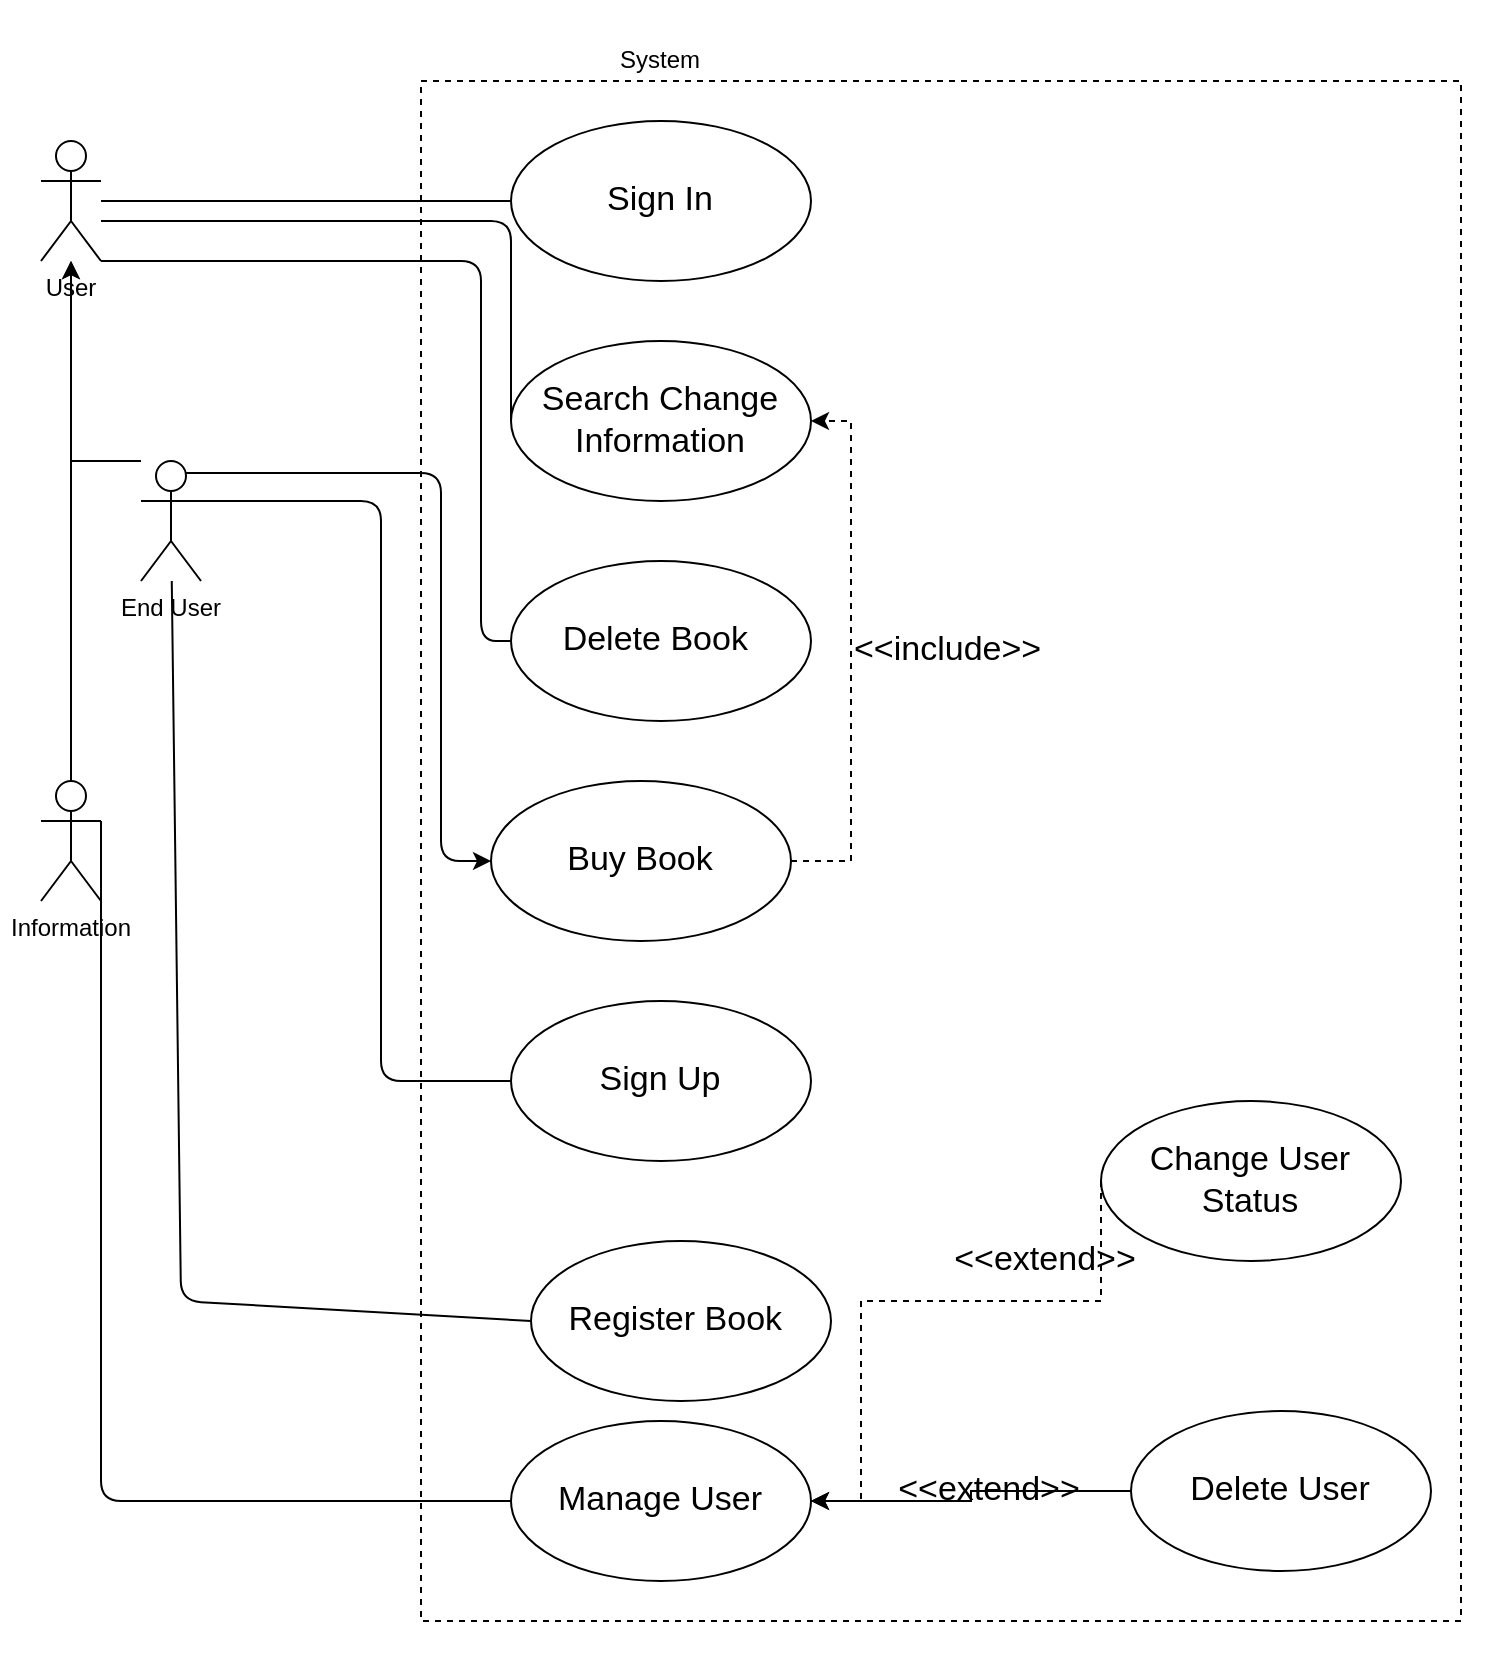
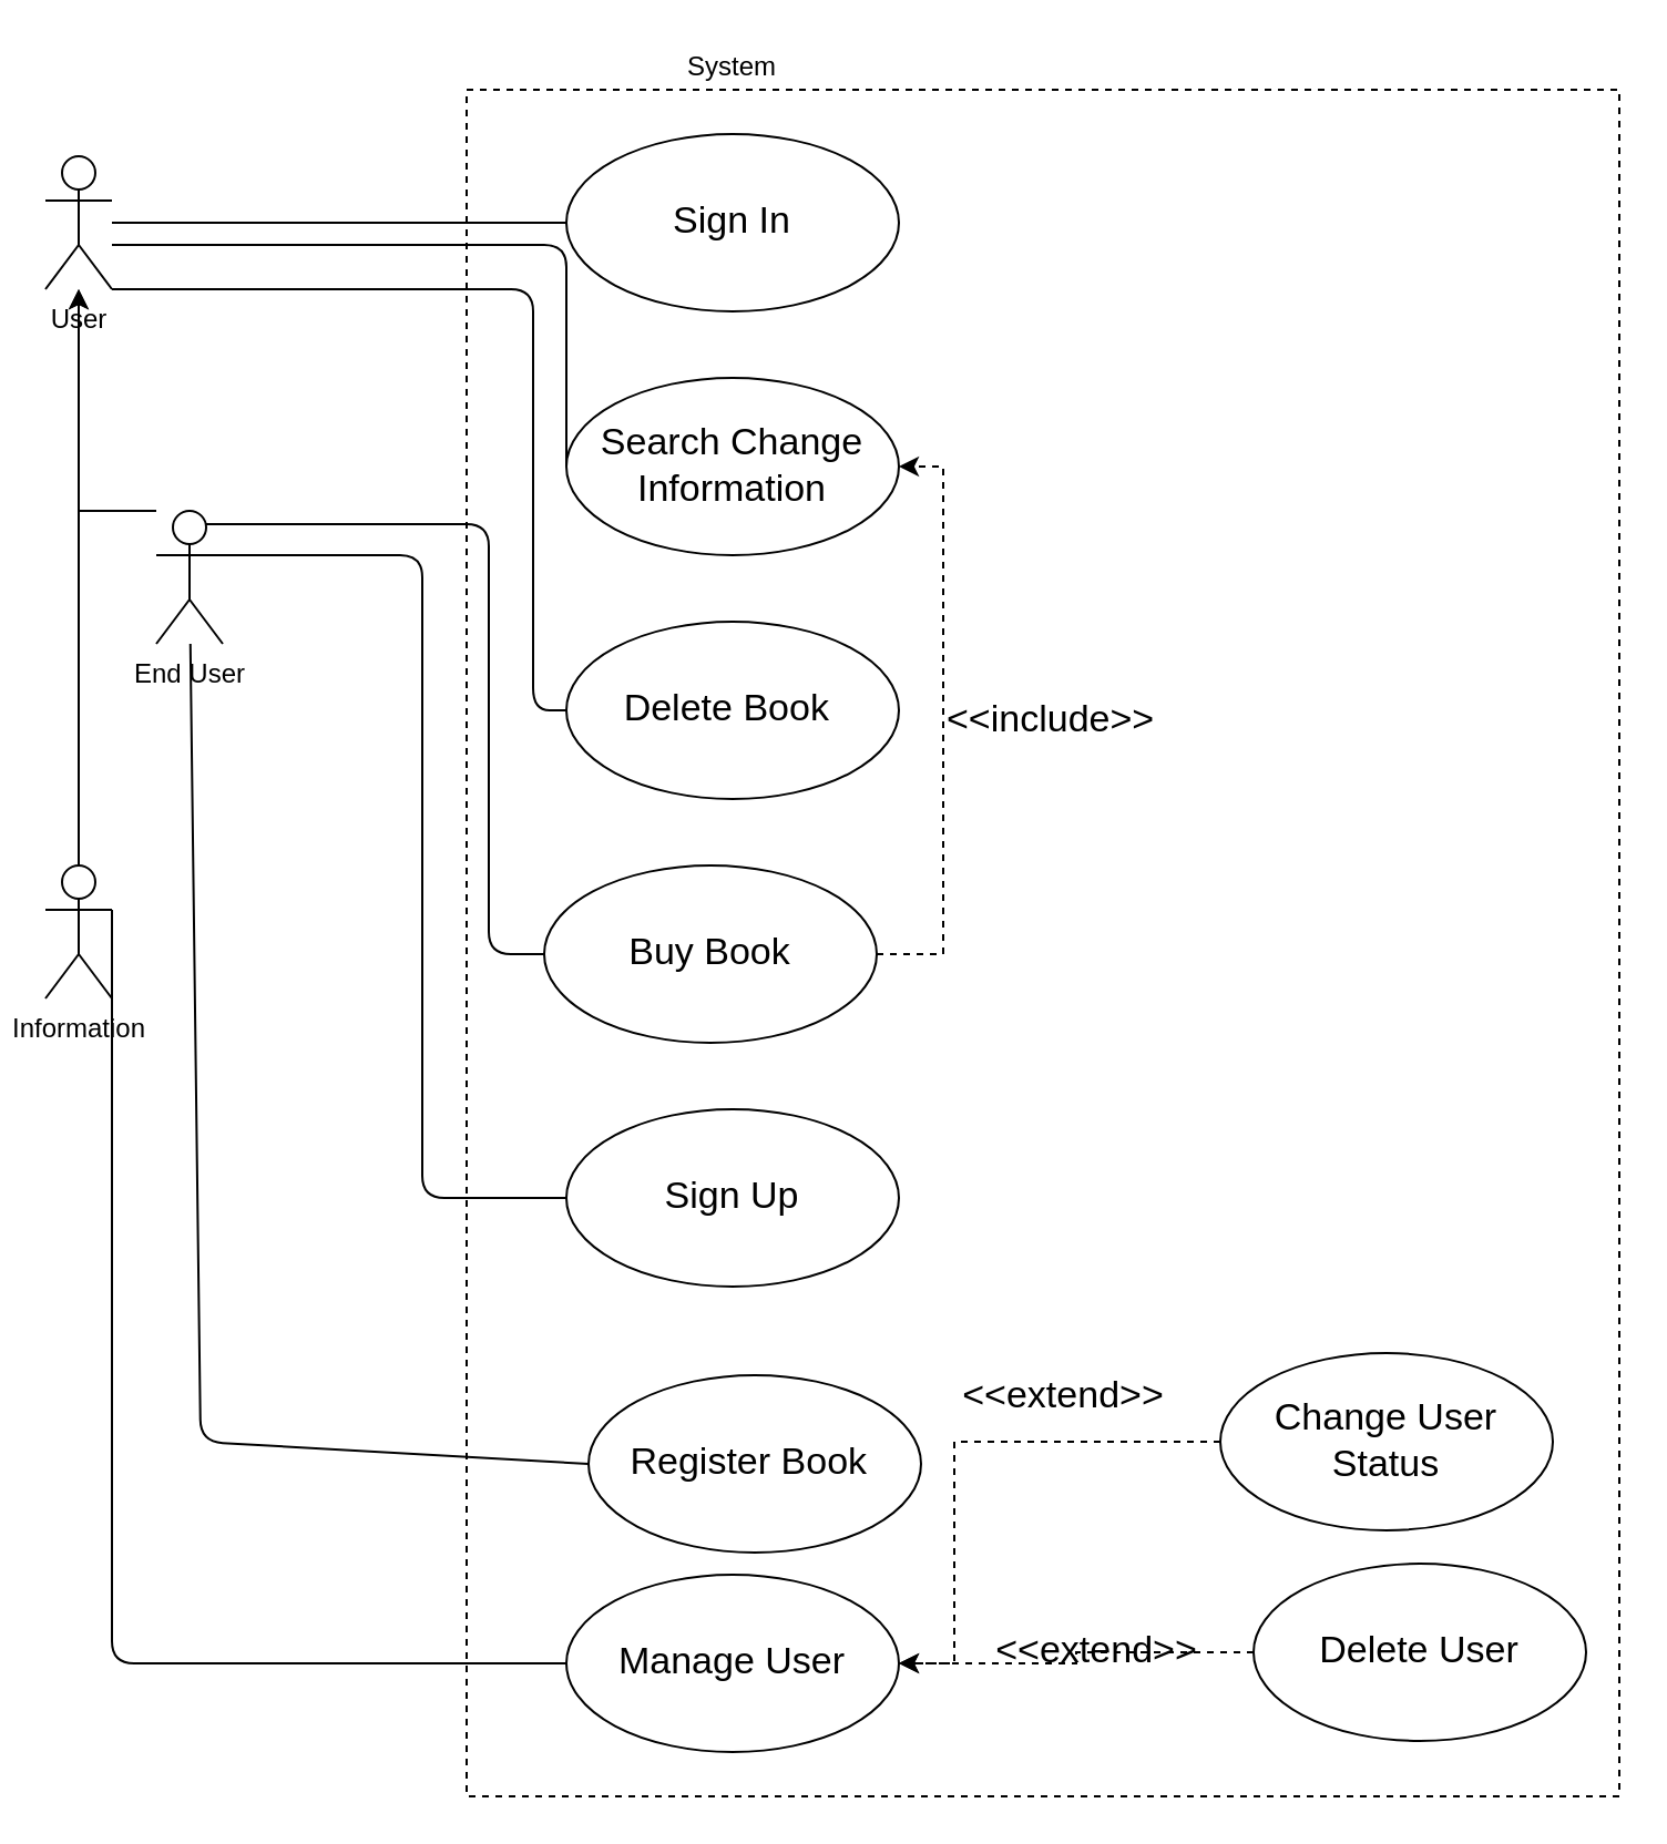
  <mxCell id="0" />
  <mxCell id="1" parent="0" />
  <mxCell id="2" value="" style="rounded=0;whiteSpace=wrap;html=1;dashed=1;" parent="1" vertex="1"><mxGeometry x="210" y="40" width="520" height="770" as="geometry" /></mxCell>
  <mxCell id="3" style="edgeStyle=orthogonalEdgeStyle;rounded=0;orthogonalLoop=1;jettySize=auto;html=1;labelBackgroundColor=none;fontSize=17;" parent="1" source="4" target="5" edge="1"><mxGeometry relative="1" as="geometry"><Array as="points"><mxPoint x="35" y="230" /></Array></mxGeometry></mxCell>
  <mxCell id="4" value="End User" style="shape=umlActor;verticalLabelPosition=bottom;labelBackgroundColor=none;verticalAlign=top;html=1;outlineConnect=0;fontStyle=0" parent="1" vertex="1"><mxGeometry x="70" y="230" width="30" height="60" as="geometry" /></mxCell>
  <mxCell id="5" value="User" style="shape=umlActor;verticalLabelPosition=bottom;labelBackgroundColor=none;verticalAlign=top;html=1;outlineConnect=0;" parent="1" vertex="1"><mxGeometry x="20" y="70" width="30" height="60" as="geometry" /></mxCell>
  <mxCell id="6" style="edgeStyle=orthogonalEdgeStyle;rounded=0;orthogonalLoop=1;jettySize=auto;html=1;exitX=0.5;exitY=0;exitDx=0;exitDy=0;exitPerimeter=0;" parent="1" source="7" target="5" edge="1"><mxGeometry relative="1" as="geometry" /></mxCell>
  <mxCell id="7" value="Information" style="shape=umlActor;verticalLabelPosition=bottom;labelBackgroundColor=none;verticalAlign=top;html=1;outlineConnect=0;fontStyle=0" parent="1" vertex="1"><mxGeometry x="20" y="390" width="30" height="60" as="geometry" /></mxCell>
  <mxCell id="8" value="System" style="text;html=1;strokeColor=none;fillColor=none;align=center;verticalAlign=middle;whiteSpace=wrap;rounded=0;labelBackgroundColor=none;" parent="1" vertex="1"><mxGeometry x="310" y="20" width="40" height="20" as="geometry" /></mxCell>
  <mxCell id="9" value="Search Change Information" style="ellipse;whiteSpace=wrap;html=1;labelBackgroundColor=none;fontSize=17;labelBorderColor=none;" parent="1" vertex="1"><mxGeometry x="255" y="170" width="150" height="80" as="geometry" /></mxCell>
  <mxCell id="10" value="Sign In" style="ellipse;whiteSpace=wrap;html=1;labelBackgroundColor=none;fontSize=17;labelBorderColor=none;" parent="1" vertex="1"><mxGeometry x="255" y="60" width="150" height="80" as="geometry" /></mxCell>
  <mxCell id="11" value="" style="endArrow=none;html=1;fontSize=17;entryX=0;entryY=0.5;entryDx=0;entryDy=0;" parent="1" source="5" target="10" edge="1"><mxGeometry width="50" height="50" relative="1" as="geometry"><mxPoint x="320" y="260" as="sourcePoint" /><mxPoint x="370" y="210" as="targetPoint" /></mxGeometry></mxCell>
  <mxCell id="12" value="" style="endArrow=none;html=1;fontSize=17;entryX=0;entryY=0.5;entryDx=0;entryDy=0;" parent="1" target="9" edge="1"><mxGeometry width="50" height="50" relative="1" as="geometry"><mxPoint x="50" y="110" as="sourcePoint" /><mxPoint x="370" y="210" as="targetPoint" /><Array as="points"><mxPoint x="255" y="110" /></Array></mxGeometry></mxCell>
  <mxCell id="13" value="Delete Book&amp;nbsp;" style="ellipse;whiteSpace=wrap;html=1;labelBackgroundColor=none;fontSize=17;labelBorderColor=none;" parent="1" vertex="1"><mxGeometry x="255" y="280" width="150" height="80" as="geometry" /></mxCell>
  <mxCell id="14" value="Sign Up" style="ellipse;whiteSpace=wrap;html=1;labelBackgroundColor=none;fontSize=17;labelBorderColor=none;" parent="1" vertex="1"><mxGeometry x="255" y="500" width="150" height="80" as="geometry" /></mxCell>
  <mxCell id="15" value="Manage User" style="ellipse;whiteSpace=wrap;html=1;labelBackgroundColor=none;fontSize=17;labelBorderColor=none;" parent="1" vertex="1"><mxGeometry x="255" y="710" width="150" height="80" as="geometry" /></mxCell>
  <mxCell id="16" value="" style="endArrow=none;html=1;fontSize=17;entryX=0;entryY=0.5;entryDx=0;entryDy=0;" parent="1" target="14" edge="1"><mxGeometry width="50" height="50" relative="1" as="geometry"><mxPoint x="100" y="250" as="sourcePoint" /><mxPoint x="370" y="410" as="targetPoint" /><Array as="points"><mxPoint x="190" y="250" /><mxPoint x="190" y="540" /></Array></mxGeometry></mxCell>
  <mxCell id="17" value="" style="endArrow=none;html=1;fontSize=17;entryX=0;entryY=0.5;entryDx=0;entryDy=0;exitX=1;exitY=1;exitDx=0;exitDy=0;exitPerimeter=0;" parent="1" source="5" target="13" edge="1"><mxGeometry width="50" height="50" relative="1" as="geometry"><mxPoint x="50" y="110" as="sourcePoint" /><mxPoint x="180" y="300" as="targetPoint" /><Array as="points"><mxPoint x="240" y="130" /><mxPoint x="240" y="320" /></Array></mxGeometry></mxCell>
  <mxCell id="18" value="" style="endArrow=none;html=1;fontSize=17;exitX=1;exitY=0.333;exitDx=0;exitDy=0;exitPerimeter=0;entryX=0;entryY=0.5;entryDx=0;entryDy=0;" parent="1" source="7" target="15" edge="1"><mxGeometry width="50" height="50" relative="1" as="geometry"><mxPoint x="110" y="260" as="sourcePoint" /><mxPoint x="265" y="450" as="targetPoint" /><Array as="points"><mxPoint x="50" y="750" /></Array></mxGeometry></mxCell>
  <mxCell id="19" value="&amp;lt;&amp;lt;include&amp;gt;&amp;gt;" style="edgeStyle=orthogonalEdgeStyle;rounded=0;orthogonalLoop=1;jettySize=auto;exitX=1;exitY=0.5;exitDx=0;exitDy=0;entryX=1;entryY=0.5;entryDx=0;entryDy=0;fontSize=17;dashed=1;labelPosition=right;verticalLabelPosition=middle;align=left;verticalAlign=middle;html=1;labelBackgroundColor=none;" parent="1" source="20" target="9" edge="1"><mxGeometry relative="1" as="geometry" /></mxCell>
  <mxCell id="20" value="Buy Book" style="ellipse;whiteSpace=wrap;html=1;labelBackgroundColor=none;fontSize=17;labelBorderColor=none;" parent="1" vertex="1"><mxGeometry x="245" y="390" width="150" height="80" as="geometry" /></mxCell>
- <mxCell id="21" value="" style="endArrow=classic;html=1;fontSize=17;entryX=0;entryY=0.5;entryDx=0;entryDy=0;exitX=0.75;exitY=0.1;exitDx=0;exitDy=0;exitPerimeter=0;" parent="1" source="4" target="20" edge="1"><mxGeometry width="50" height="50" relative="1" as="geometry"><mxPoint x="100" y="250" as="sourcePoint" /><mxPoint x="265" y="550" as="targetPoint" /><Array as="points"><mxPoint x="220" y="236" /><mxPoint x="220" y="430" /></Array></mxGeometry></mxCell>
+ <mxCell id="21" value="" style="endArrow=none;html=1;fontSize=17;entryX=0;entryY=0.5;entryDx=0;entryDy=0;exitX=0.75;exitY=0.1;exitDx=0;exitDy=0;exitPerimeter=0;" parent="1" source="4" target="20" edge="1"><mxGeometry width="50" height="50" relative="1" as="geometry"><mxPoint x="100" y="250" as="sourcePoint" /><mxPoint x="265" y="550" as="targetPoint" /><Array as="points"><mxPoint x="220" y="236" /><mxPoint x="220" y="430" /></Array></mxGeometry></mxCell>
  <mxCell id="22" value="Register Book&amp;nbsp;" style="ellipse;whiteSpace=wrap;html=1;labelBackgroundColor=none;fontSize=17;labelBorderColor=none;" parent="1" vertex="1"><mxGeometry x="265" y="620" width="150" height="80" as="geometry" /></mxCell>
  <mxCell id="23" value="" style="endArrow=none;html=1;fontSize=17;entryX=0;entryY=0.5;entryDx=0;entryDy=0;" parent="1" source="4" target="22" edge="1"><mxGeometry width="50" height="50" relative="1" as="geometry"><mxPoint x="110" y="260" as="sourcePoint" /><mxPoint x="265" y="550" as="targetPoint" /><Array as="points"><mxPoint x="90" y="650" /></Array></mxGeometry></mxCell>
  <mxCell id="24" value="&amp;lt;&amp;lt;extend&amp;gt;&amp;gt;" style="edgeStyle=orthogonalEdgeStyle;rounded=0;orthogonalLoop=1;jettySize=auto;html=1;exitX=0;exitY=0.5;exitDx=0;exitDy=0;entryX=1;entryY=0.5;entryDx=0;entryDy=0;labelBackgroundColor=none;fontSize=17;dashed=1;" parent="1" source="25" target="15" edge="1"><mxGeometry x="-0.429" y="-20" relative="1" as="geometry"><Array as="points"><mxPoint x="430" y="650" /><mxPoint x="430" y="750" /></Array><mxPoint x="-1" as="offset" /></mxGeometry></mxCell>
- <mxCell id="25" value="Change User&lt;br&gt;Status" style="ellipse;whiteSpace=wrap;html=1;labelBackgroundColor=none;fontSize=17;labelBorderColor=none;" parent="1" vertex="1"><mxGeometry x="550" y="550" width="150" height="80" as="geometry" /></mxCell>
- <mxCell id="26" value="&amp;lt;&amp;lt;extend&amp;gt;&amp;gt;" style="edgeStyle=orthogonalEdgeStyle;rounded=0;orthogonalLoop=1;jettySize=auto;html=1;exitX=0;exitY=0.5;exitDx=0;exitDy=0;labelBackgroundColor=none;fontSize=17;dashed=0;" parent="1" source="27" target="15" edge="1"><mxGeometry x="-0.035" y="10" relative="1" as="geometry"><mxPoint x="-1" as="offset" /></mxGeometry></mxCell>
+ <mxCell id="25" value="Change User&lt;br&gt;Status" style="ellipse;whiteSpace=wrap;html=1;labelBackgroundColor=none;fontSize=17;labelBorderColor=none;" parent="1" vertex="1"><mxGeometry x="550" y="610" width="150" height="80" as="geometry" /></mxCell>
+ <mxCell id="26" value="&amp;lt;&amp;lt;extend&amp;gt;&amp;gt;" style="edgeStyle=orthogonalEdgeStyle;rounded=0;orthogonalLoop=1;jettySize=auto;html=1;exitX=0;exitY=0.5;exitDx=0;exitDy=0;labelBackgroundColor=none;fontSize=17;dashed=1;" parent="1" source="27" target="15" edge="1"><mxGeometry x="-0.035" y="10" relative="1" as="geometry"><mxPoint x="-1" as="offset" /></mxGeometry></mxCell>
  <mxCell id="27" value="Delete User" style="ellipse;whiteSpace=wrap;html=1;labelBackgroundColor=none;fontSize=17;labelBorderColor=none;" parent="1" vertex="1"><mxGeometry x="565" y="705" width="150" height="80" as="geometry" /></mxCell>
